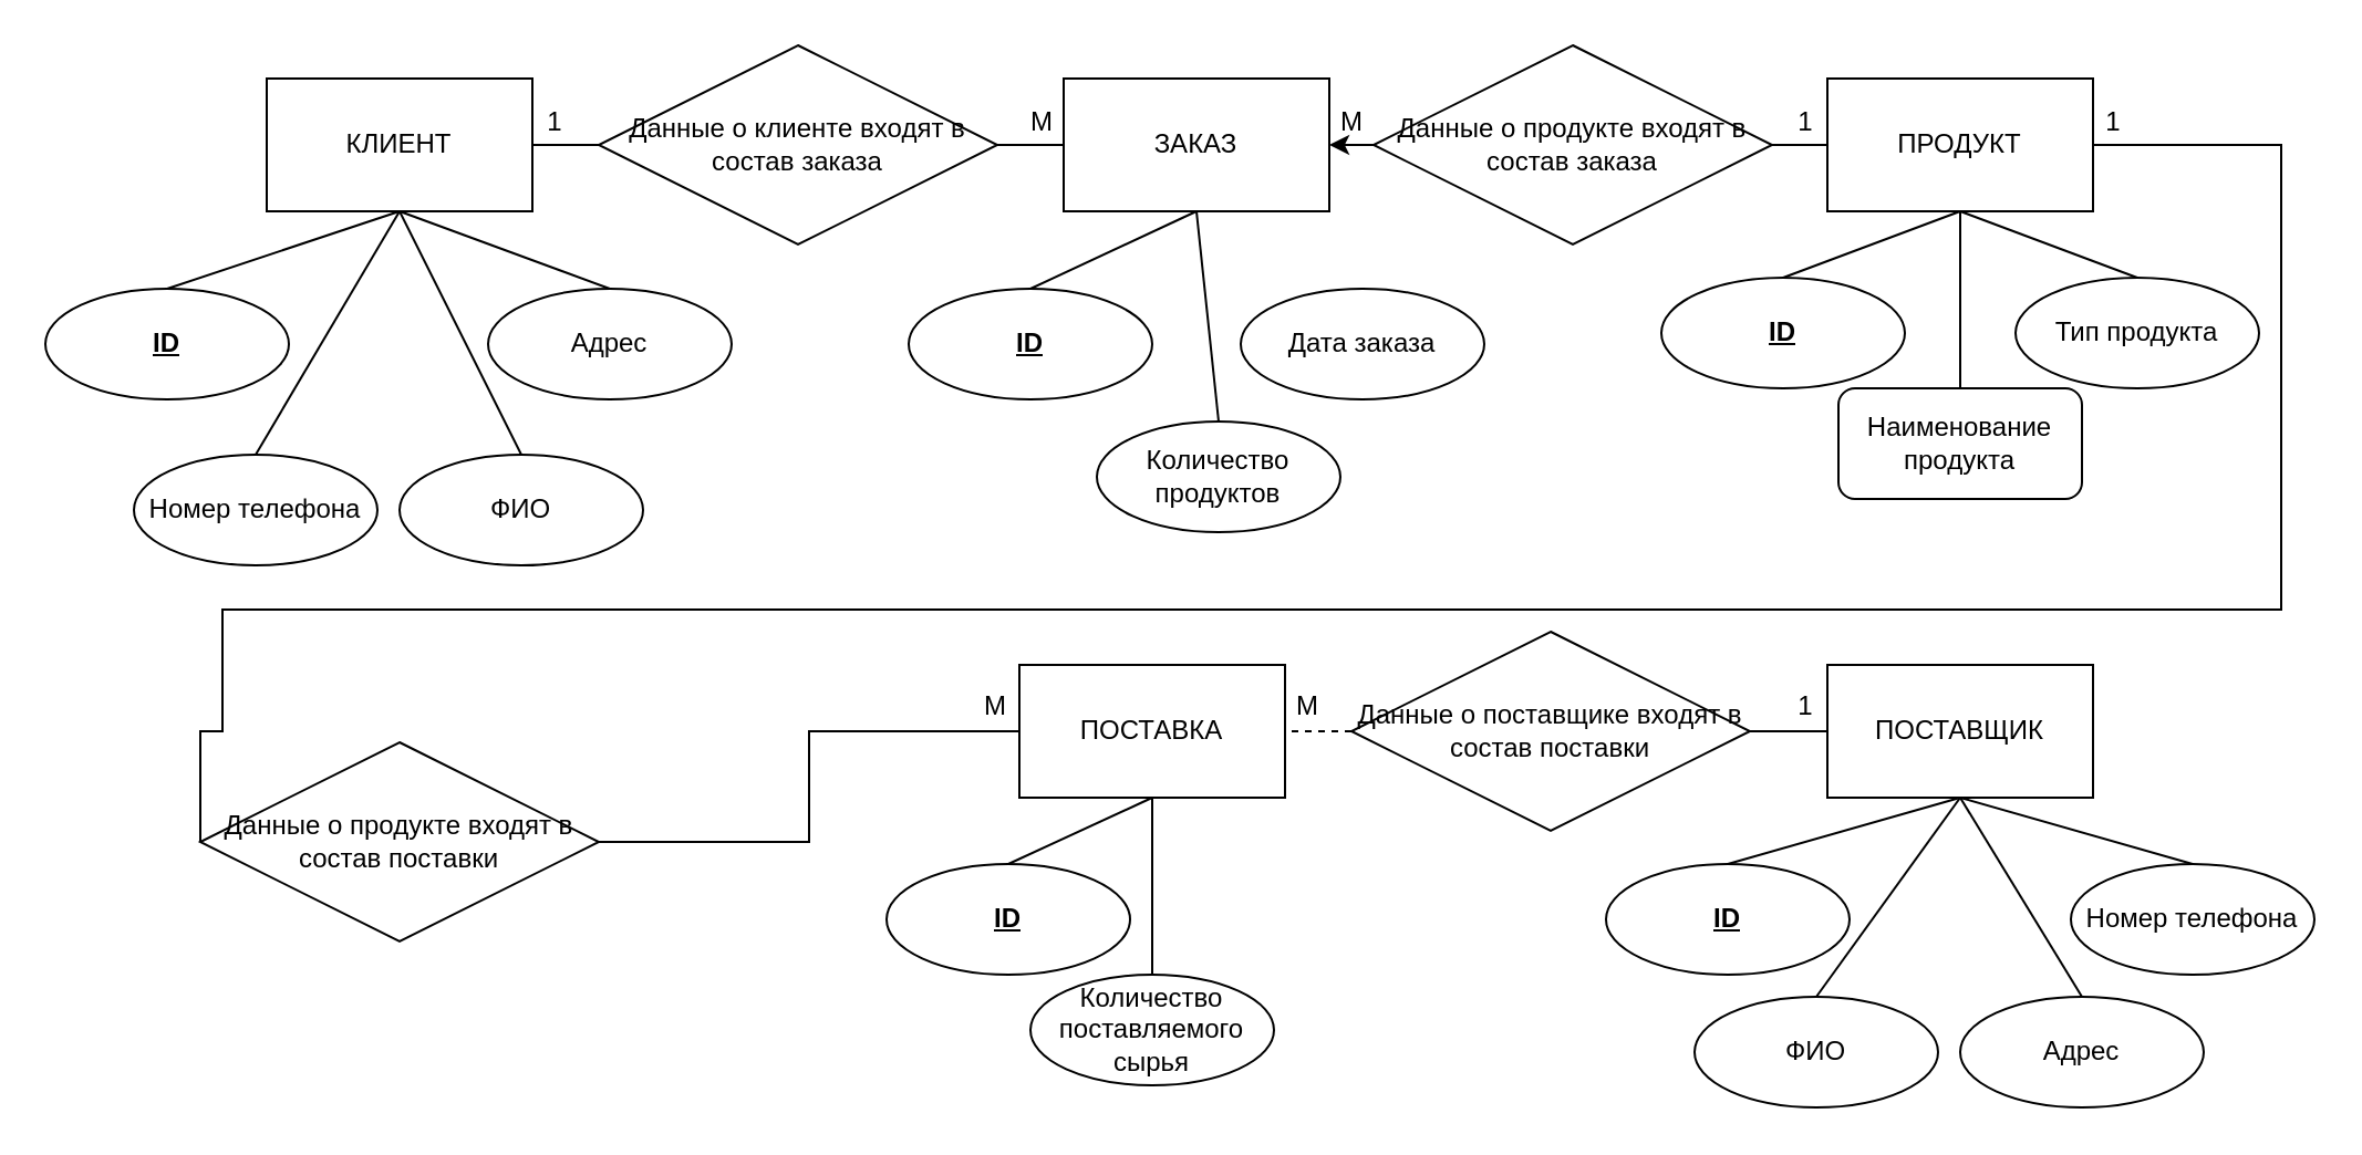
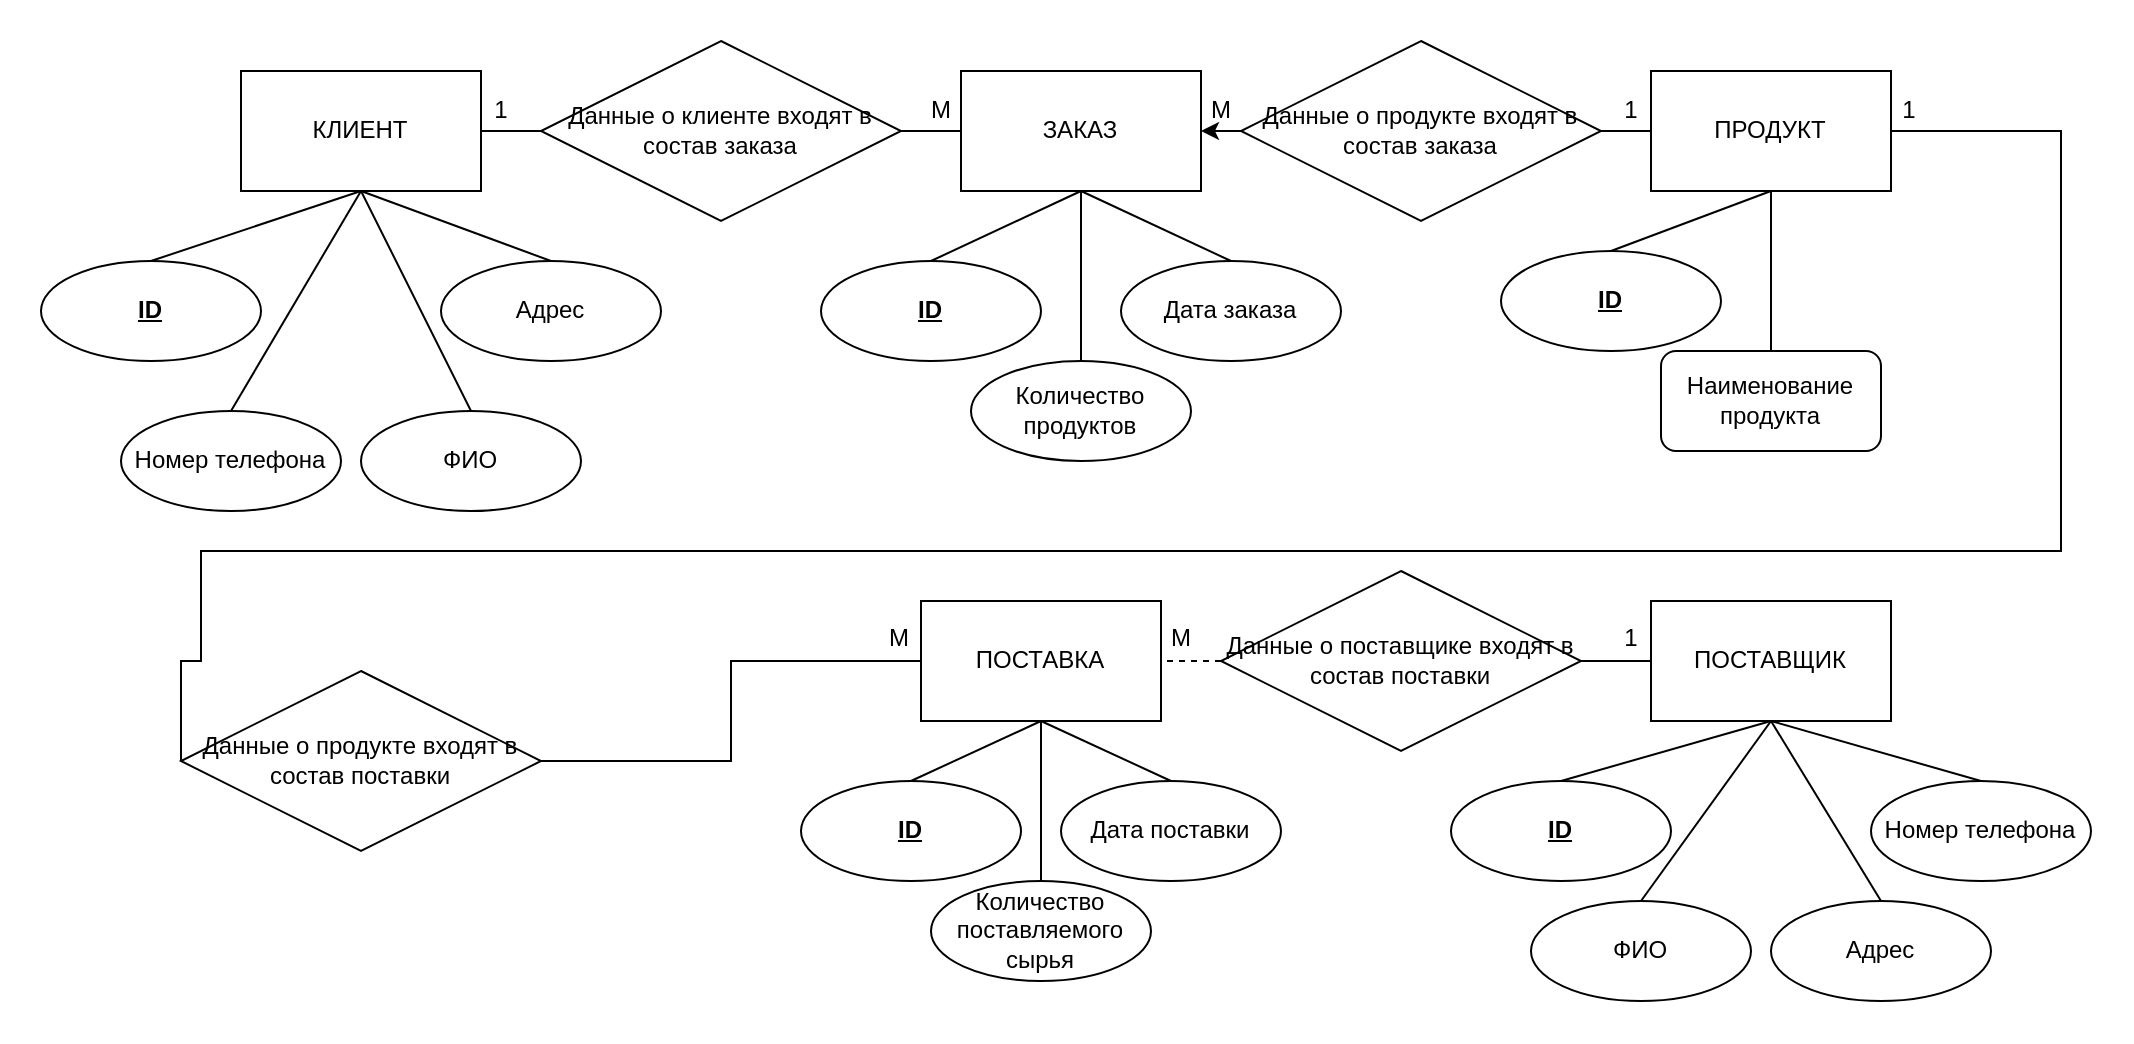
  <mxCell id="0" />
  <mxCell id="1" parent="0" />
  <mxCell id="2" value="КЛИЕНТ" style="rounded=0;whiteSpace=wrap;html=1;" vertex="1" parent="1"><mxGeometry x="120" y="35" width="120" height="60" as="geometry" /></mxCell>
  <mxCell id="3" style="edgeStyle=orthogonalEdgeStyle;rounded=0;orthogonalLoop=1;jettySize=auto;html=1;exitX=1;exitY=0.5;exitDx=0;exitDy=0;entryX=0;entryY=0.5;entryDx=0;entryDy=0;endArrow=none;endFill=0;" edge="1" parent="1" source="4" target="53"><mxGeometry relative="1" as="geometry"><Array as="points"><mxPoint x="1030" y="65" /><mxPoint x="1030" y="275" /><mxPoint x="100" y="275" /><mxPoint x="100" y="330" /></Array></mxGeometry></mxCell>
  <mxCell id="4" value="ПРОДУКТ" style="rounded=0;whiteSpace=wrap;html=1;" vertex="1" parent="1"><mxGeometry x="825" y="35" width="120" height="60" as="geometry" /></mxCell>
  <mxCell id="5" value="ЗАКАЗ" style="rounded=0;whiteSpace=wrap;html=1;" vertex="1" parent="1"><mxGeometry x="480" y="35" width="120" height="60" as="geometry" /></mxCell>
  <mxCell id="6" value="ПОСТАВКА" style="rounded=0;whiteSpace=wrap;html=1;" vertex="1" parent="1"><mxGeometry x="460" y="300" width="120" height="60" as="geometry" /></mxCell>
  <mxCell id="7" value="ПОСТАВЩИК" style="rounded=0;whiteSpace=wrap;html=1;" vertex="1" parent="1"><mxGeometry x="825" y="300" width="120" height="60" as="geometry" /></mxCell>
  <mxCell id="8" value="&lt;u&gt;&lt;b&gt;ID&lt;/b&gt;&lt;/u&gt;" style="ellipse;whiteSpace=wrap;html=1;" vertex="1" parent="1"><mxGeometry x="20" y="130" width="110" height="50" as="geometry" /></mxCell>
  <mxCell id="9" value="ФИО" style="ellipse;whiteSpace=wrap;html=1;" vertex="1" parent="1"><mxGeometry x="180" y="205" width="110" height="50" as="geometry" /></mxCell>
  <mxCell id="10" value="Адрес" style="ellipse;whiteSpace=wrap;html=1;" vertex="1" parent="1"><mxGeometry x="220" y="130" width="110" height="50" as="geometry" /></mxCell>
  <mxCell id="11" value="Наименование продукта" style="whiteSpace=wrap;html=1;rounded=1;" vertex="1" parent="1"><mxGeometry x="830" y="175" width="110" height="50" as="geometry" /></mxCell>
  <mxCell id="12" value="Номер телефона" style="ellipse;whiteSpace=wrap;html=1;" vertex="1" parent="1"><mxGeometry x="60" y="205" width="110" height="50" as="geometry" /></mxCell>
  <mxCell id="13" value="&lt;b&gt;&lt;u&gt;ID&lt;/u&gt;&lt;/b&gt;" style="ellipse;whiteSpace=wrap;html=1;" vertex="1" parent="1"><mxGeometry x="750" y="125" width="110" height="50" as="geometry" /></mxCell>
  <mxCell id="14" value="" style="endArrow=none;html=1;rounded=0;exitX=0.5;exitY=0;exitDx=0;exitDy=0;entryX=0.5;entryY=1;entryDx=0;entryDy=0;" edge="1" parent="1" source="8" target="2"><mxGeometry width="50" height="50" relative="1" as="geometry"><mxPoint x="410" y="105" as="sourcePoint" /><mxPoint x="460" y="55" as="targetPoint" /></mxGeometry></mxCell>
  <mxCell id="15" value="" style="endArrow=none;html=1;rounded=0;exitX=0.5;exitY=0;exitDx=0;exitDy=0;entryX=0.5;entryY=1;entryDx=0;entryDy=0;" edge="1" parent="1" source="9" target="2"><mxGeometry width="50" height="50" relative="1" as="geometry"><mxPoint x="410" y="105" as="sourcePoint" /><mxPoint x="460" y="55" as="targetPoint" /></mxGeometry></mxCell>
  <mxCell id="16" value="" style="endArrow=none;html=1;rounded=0;entryX=0.5;entryY=1;entryDx=0;entryDy=0;exitX=0.5;exitY=0;exitDx=0;exitDy=0;" edge="1" parent="1" source="12" target="2"><mxGeometry width="50" height="50" relative="1" as="geometry"><mxPoint x="410" y="105" as="sourcePoint" /><mxPoint x="460" y="55" as="targetPoint" /></mxGeometry></mxCell>
  <mxCell id="17" value="" style="endArrow=none;html=1;rounded=0;exitX=0.5;exitY=0;exitDx=0;exitDy=0;entryX=0.5;entryY=1;entryDx=0;entryDy=0;" edge="1" parent="1" source="10" target="2"><mxGeometry width="50" height="50" relative="1" as="geometry"><mxPoint x="410" y="105" as="sourcePoint" /><mxPoint x="180" y="105" as="targetPoint" /></mxGeometry></mxCell>
  <mxCell id="18" value="Дата заказа" style="ellipse;whiteSpace=wrap;html=1;" vertex="1" parent="1"><mxGeometry x="560" y="130" width="110" height="50" as="geometry" /></mxCell>
  <mxCell id="19" value="&lt;b&gt;&lt;u&gt;ID&lt;/u&gt;&lt;/b&gt;" style="ellipse;whiteSpace=wrap;html=1;" vertex="1" parent="1"><mxGeometry x="410" y="130" width="110" height="50" as="geometry" /></mxCell>
- <mxCell id="20" value="Тип продукта" style="ellipse;whiteSpace=wrap;html=1;" vertex="1" parent="1"><mxGeometry x="910" y="125" width="110" height="50" as="geometry" /></mxCell>
  <mxCell id="21" value="" style="endArrow=none;html=1;rounded=0;entryX=0.5;entryY=0;entryDx=0;entryDy=0;exitX=0.5;exitY=1;exitDx=0;exitDy=0;" edge="1" parent="1" source="4" target="13"><mxGeometry width="50" height="50" relative="1" as="geometry"><mxPoint x="840" y="105" as="sourcePoint" /><mxPoint x="810" y="-125" as="targetPoint" /></mxGeometry></mxCell>
  <mxCell id="22" value="" style="endArrow=none;html=1;rounded=0;exitX=0.5;exitY=0;exitDx=0;exitDy=0;entryX=0.5;entryY=1;entryDx=0;entryDy=0;" edge="1" parent="1" source="11" target="4"><mxGeometry width="50" height="50" relative="1" as="geometry"><mxPoint x="760" y="-75" as="sourcePoint" /><mxPoint x="910" y="85" as="targetPoint" /></mxGeometry></mxCell>
- <mxCell id="23" value="" style="endArrow=none;html=1;rounded=0;exitX=0.5;exitY=0;exitDx=0;exitDy=0;entryX=0.5;entryY=1;entryDx=0;entryDy=0;" edge="1" parent="1" source="20" target="4"><mxGeometry width="50" height="50" relative="1" as="geometry"><mxPoint x="760" y="-75" as="sourcePoint" /><mxPoint x="810" y="-125" as="targetPoint" /></mxGeometry></mxCell>
- <mxCell id="24" value="Количество продуктов" style="ellipse;whiteSpace=wrap;html=1;" vertex="1" parent="1"><mxGeometry x="495" y="190" width="110" height="50" as="geometry" /></mxCell>
+ <mxCell id="24" value="Количество продуктов" style="ellipse;whiteSpace=wrap;html=1;" vertex="1" parent="1"><mxGeometry x="485" y="180" width="110" height="50" as="geometry" /></mxCell>
  <mxCell id="25" value="" style="endArrow=none;html=1;rounded=0;exitX=0.5;exitY=1;exitDx=0;exitDy=0;entryX=0.5;entryY=0;entryDx=0;entryDy=0;" edge="1" parent="1" source="5" target="19"><mxGeometry width="50" height="50" relative="1" as="geometry"><mxPoint x="330" y="70" as="sourcePoint" /><mxPoint x="380" y="20" as="targetPoint" /></mxGeometry></mxCell>
  <mxCell id="26" value="" style="endArrow=none;html=1;rounded=0;entryX=0.5;entryY=1;entryDx=0;entryDy=0;exitX=0.5;exitY=0;exitDx=0;exitDy=0;" edge="1" parent="1" source="24" target="5"><mxGeometry width="50" height="50" relative="1" as="geometry"><mxPoint x="330" y="70" as="sourcePoint" /><mxPoint x="380" y="20" as="targetPoint" /></mxGeometry></mxCell>
+ <mxCell id="27" value="" style="endArrow=none;html=1;rounded=0;entryX=0.5;entryY=1;entryDx=0;entryDy=0;exitX=0.5;exitY=0;exitDx=0;exitDy=0;" edge="1" parent="1" source="18" target="5"><mxGeometry width="50" height="50" relative="1" as="geometry"><mxPoint x="330" y="70" as="sourcePoint" /><mxPoint x="380" y="20" as="targetPoint" /></mxGeometry></mxCell>
  <mxCell id="28" value="&lt;u&gt;&lt;b&gt;ID&lt;/b&gt;&lt;/u&gt;" style="ellipse;whiteSpace=wrap;html=1;" vertex="1" parent="1"><mxGeometry x="400" y="390" width="110" height="50" as="geometry" /></mxCell>
  <mxCell id="29" value="Количество поставляемого сырья" style="ellipse;whiteSpace=wrap;html=1;" vertex="1" parent="1"><mxGeometry x="465" y="440" width="110" height="50" as="geometry" /></mxCell>
+ <mxCell id="30" value="Дата поставки" style="ellipse;whiteSpace=wrap;html=1;" vertex="1" parent="1"><mxGeometry x="530" y="390" width="110" height="50" as="geometry" /></mxCell>
  <mxCell id="31" value="Адрес" style="ellipse;whiteSpace=wrap;html=1;" vertex="1" parent="1"><mxGeometry x="885" y="450" width="110" height="50" as="geometry" /></mxCell>
  <mxCell id="32" value="&lt;u&gt;&lt;b&gt;ID&lt;/b&gt;&lt;/u&gt;" style="ellipse;whiteSpace=wrap;html=1;" vertex="1" parent="1"><mxGeometry x="725" y="390" width="110" height="50" as="geometry" /></mxCell>
  <mxCell id="33" value="ФИО" style="ellipse;whiteSpace=wrap;html=1;" vertex="1" parent="1"><mxGeometry x="765" y="450" width="110" height="50" as="geometry" /></mxCell>
  <mxCell id="34" value="" style="endArrow=none;html=1;rounded=0;entryX=0.5;entryY=1;entryDx=0;entryDy=0;exitX=0.5;exitY=0;exitDx=0;exitDy=0;" edge="1" parent="1" source="28" target="6"><mxGeometry width="50" height="50" relative="1" as="geometry"><mxPoint x="240" y="330" as="sourcePoint" /><mxPoint x="290" y="280" as="targetPoint" /></mxGeometry></mxCell>
  <mxCell id="35" value="" style="endArrow=none;html=1;rounded=0;entryX=0.5;entryY=1;entryDx=0;entryDy=0;exitX=0.5;exitY=0;exitDx=0;exitDy=0;" edge="1" parent="1" source="29" target="6"><mxGeometry width="50" height="50" relative="1" as="geometry"><mxPoint x="240" y="330" as="sourcePoint" /><mxPoint x="290" y="280" as="targetPoint" /></mxGeometry></mxCell>
+ <mxCell id="36" value="" style="endArrow=none;html=1;rounded=0;entryX=0.5;entryY=1;entryDx=0;entryDy=0;exitX=0.5;exitY=0;exitDx=0;exitDy=0;" edge="1" parent="1" source="30" target="6"><mxGeometry width="50" height="50" relative="1" as="geometry"><mxPoint x="240" y="330" as="sourcePoint" /><mxPoint x="290" y="280" as="targetPoint" /></mxGeometry></mxCell>
  <mxCell id="37" value="Номер телефона" style="ellipse;whiteSpace=wrap;html=1;" vertex="1" parent="1"><mxGeometry x="935" y="390" width="110" height="50" as="geometry" /></mxCell>
  <mxCell id="38" value="" style="endArrow=none;html=1;rounded=0;exitX=0.5;exitY=0;exitDx=0;exitDy=0;entryX=0.5;entryY=1;entryDx=0;entryDy=0;" edge="1" parent="1" source="32" target="7"><mxGeometry width="50" height="50" relative="1" as="geometry"><mxPoint x="425" y="370" as="sourcePoint" /><mxPoint x="770" y="360" as="targetPoint" /></mxGeometry></mxCell>
  <mxCell id="39" value="" style="endArrow=none;html=1;rounded=0;entryX=0.5;entryY=1;entryDx=0;entryDy=0;exitX=0.5;exitY=0;exitDx=0;exitDy=0;" edge="1" parent="1" source="31" target="7"><mxGeometry width="50" height="50" relative="1" as="geometry"><mxPoint x="425" y="370" as="sourcePoint" /><mxPoint x="475" y="320" as="targetPoint" /></mxGeometry></mxCell>
  <mxCell id="40" value="" style="endArrow=none;html=1;rounded=0;entryX=0.5;entryY=1;entryDx=0;entryDy=0;exitX=0.5;exitY=0;exitDx=0;exitDy=0;" edge="1" parent="1" source="33" target="7"><mxGeometry width="50" height="50" relative="1" as="geometry"><mxPoint x="425" y="370" as="sourcePoint" /><mxPoint x="475" y="320" as="targetPoint" /></mxGeometry></mxCell>
  <mxCell id="41" value="" style="endArrow=none;html=1;rounded=0;entryX=0.5;entryY=1;entryDx=0;entryDy=0;exitX=0.5;exitY=0;exitDx=0;exitDy=0;" edge="1" parent="1" source="37" target="7"><mxGeometry width="50" height="50" relative="1" as="geometry"><mxPoint x="425" y="370" as="sourcePoint" /><mxPoint x="475" y="320" as="targetPoint" /></mxGeometry></mxCell>
  <mxCell id="42" value="Данные о клиенте входят в состав заказа" style="rhombus;whiteSpace=wrap;html=1;" vertex="1" parent="1"><mxGeometry x="270" y="20" width="180" height="90" as="geometry" /></mxCell>
  <mxCell id="43" value="" style="endArrow=none;html=1;rounded=0;entryX=0;entryY=0.5;entryDx=0;entryDy=0;exitX=1;exitY=0.5;exitDx=0;exitDy=0;" edge="1" parent="1" source="2" target="42"><mxGeometry width="50" height="50" relative="1" as="geometry"><mxPoint x="50" y="245" as="sourcePoint" /><mxPoint x="100" y="195" as="targetPoint" /></mxGeometry></mxCell>
  <mxCell id="44" value="" style="endArrow=none;html=1;rounded=0;exitX=0;exitY=0.5;exitDx=0;exitDy=0;" edge="1" parent="1" source="5"><mxGeometry width="50" height="50" relative="1" as="geometry"><mxPoint x="20" y="245" as="sourcePoint" /><mxPoint x="450" y="65" as="targetPoint" /></mxGeometry></mxCell>
  <mxCell id="45" value="1" style="text;html=1;align=center;verticalAlign=middle;resizable=0;points=[];autosize=1;strokeColor=none;fillColor=none;" vertex="1" parent="1"><mxGeometry x="235" y="40" width="30" height="30" as="geometry" /></mxCell>
  <mxCell id="46" value="М" style="text;html=1;align=center;verticalAlign=middle;resizable=0;points=[];autosize=1;strokeColor=none;fillColor=none;" vertex="1" parent="1"><mxGeometry x="455" y="40" width="30" height="30" as="geometry" /></mxCell>
  <mxCell id="47" value="Данные о продукте входят в состав заказа" style="rhombus;whiteSpace=wrap;html=1;" vertex="1" parent="1"><mxGeometry x="620" y="20" width="180" height="90" as="geometry" /></mxCell>
  <mxCell id="48" value="" style="endArrow=classic;html=1;rounded=0;entryX=1;entryY=0.5;entryDx=0;entryDy=0;exitX=0;exitY=0.5;exitDx=0;exitDy=0;" edge="1" parent="1" source="47" target="5"><mxGeometry width="50" height="50" relative="1" as="geometry"><mxPoint x="500" y="65" as="sourcePoint" /><mxPoint x="550" y="15" as="targetPoint" /></mxGeometry></mxCell>
  <mxCell id="49" value="" style="endArrow=none;html=1;rounded=0;exitX=0;exitY=0.5;exitDx=0;exitDy=0;" edge="1" parent="1" source="4"><mxGeometry width="50" height="50" relative="1" as="geometry"><mxPoint x="485" y="65" as="sourcePoint" /><mxPoint x="800" y="65" as="targetPoint" /></mxGeometry></mxCell>
  <mxCell id="50" value="М" style="text;html=1;align=center;verticalAlign=middle;resizable=0;points=[];autosize=1;strokeColor=none;fillColor=none;" vertex="1" parent="1"><mxGeometry x="595" y="40" width="30" height="30" as="geometry" /></mxCell>
  <mxCell id="51" value="1" style="text;html=1;align=center;verticalAlign=middle;resizable=0;points=[];autosize=1;strokeColor=none;fillColor=none;" vertex="1" parent="1"><mxGeometry x="800" y="40" width="30" height="30" as="geometry" /></mxCell>
  <mxCell id="52" style="edgeStyle=orthogonalEdgeStyle;rounded=0;orthogonalLoop=1;jettySize=auto;html=1;exitX=1;exitY=0.5;exitDx=0;exitDy=0;entryX=0;entryY=0.5;entryDx=0;entryDy=0;endArrow=none;endFill=0;" edge="1" parent="1" source="53" target="6"><mxGeometry relative="1" as="geometry"><mxPoint x="440" y="340" as="targetPoint" /><mxPoint x="400" y="325" as="sourcePoint" /></mxGeometry></mxCell>
  <mxCell id="53" value="Данные о продукте входят в состав поставки" style="rhombus;whiteSpace=wrap;html=1;" vertex="1" parent="1"><mxGeometry x="90" y="335" width="180" height="90" as="geometry" /></mxCell>
  <mxCell id="54" value="М" style="text;html=1;align=center;verticalAlign=middle;resizable=0;points=[];autosize=1;strokeColor=none;fillColor=none;" vertex="1" parent="1"><mxGeometry x="434" y="304" width="30" height="30" as="geometry" /></mxCell>
  <mxCell id="55" value="1" style="text;html=1;align=center;verticalAlign=middle;resizable=0;points=[];autosize=1;strokeColor=none;fillColor=none;" vertex="1" parent="1"><mxGeometry x="939" y="40" width="30" height="30" as="geometry" /></mxCell>
  <mxCell id="56" value="Данные о поставщике входят в состав поставки" style="rhombus;whiteSpace=wrap;html=1;" vertex="1" parent="1"><mxGeometry x="610" y="285" width="180" height="90" as="geometry" /></mxCell>
  <mxCell id="57" value="" style="endArrow=none;html=1;rounded=0;entryX=1;entryY=0.5;entryDx=0;entryDy=0;dashed=1;" edge="1" parent="1" source="56" target="6"><mxGeometry width="50" height="50" relative="1" as="geometry"><mxPoint x="670" y="515" as="sourcePoint" /><mxPoint x="720" y="465" as="targetPoint" /></mxGeometry></mxCell>
  <mxCell id="58" value="" style="endArrow=none;html=1;rounded=0;entryX=1;entryY=0.5;entryDx=0;entryDy=0;exitX=0;exitY=0.5;exitDx=0;exitDy=0;" edge="1" parent="1" source="7" target="56"><mxGeometry width="50" height="50" relative="1" as="geometry"><mxPoint x="670" y="515" as="sourcePoint" /><mxPoint x="720" y="465" as="targetPoint" /></mxGeometry></mxCell>
  <mxCell id="59" value="М" style="text;html=1;align=center;verticalAlign=middle;resizable=0;points=[];autosize=1;strokeColor=none;fillColor=none;" vertex="1" parent="1"><mxGeometry x="575" y="304" width="30" height="30" as="geometry" /></mxCell>
  <mxCell id="60" value="1" style="text;html=1;align=center;verticalAlign=middle;resizable=0;points=[];autosize=1;strokeColor=none;fillColor=none;" vertex="1" parent="1"><mxGeometry x="800" y="304" width="30" height="30" as="geometry" /></mxCell>
